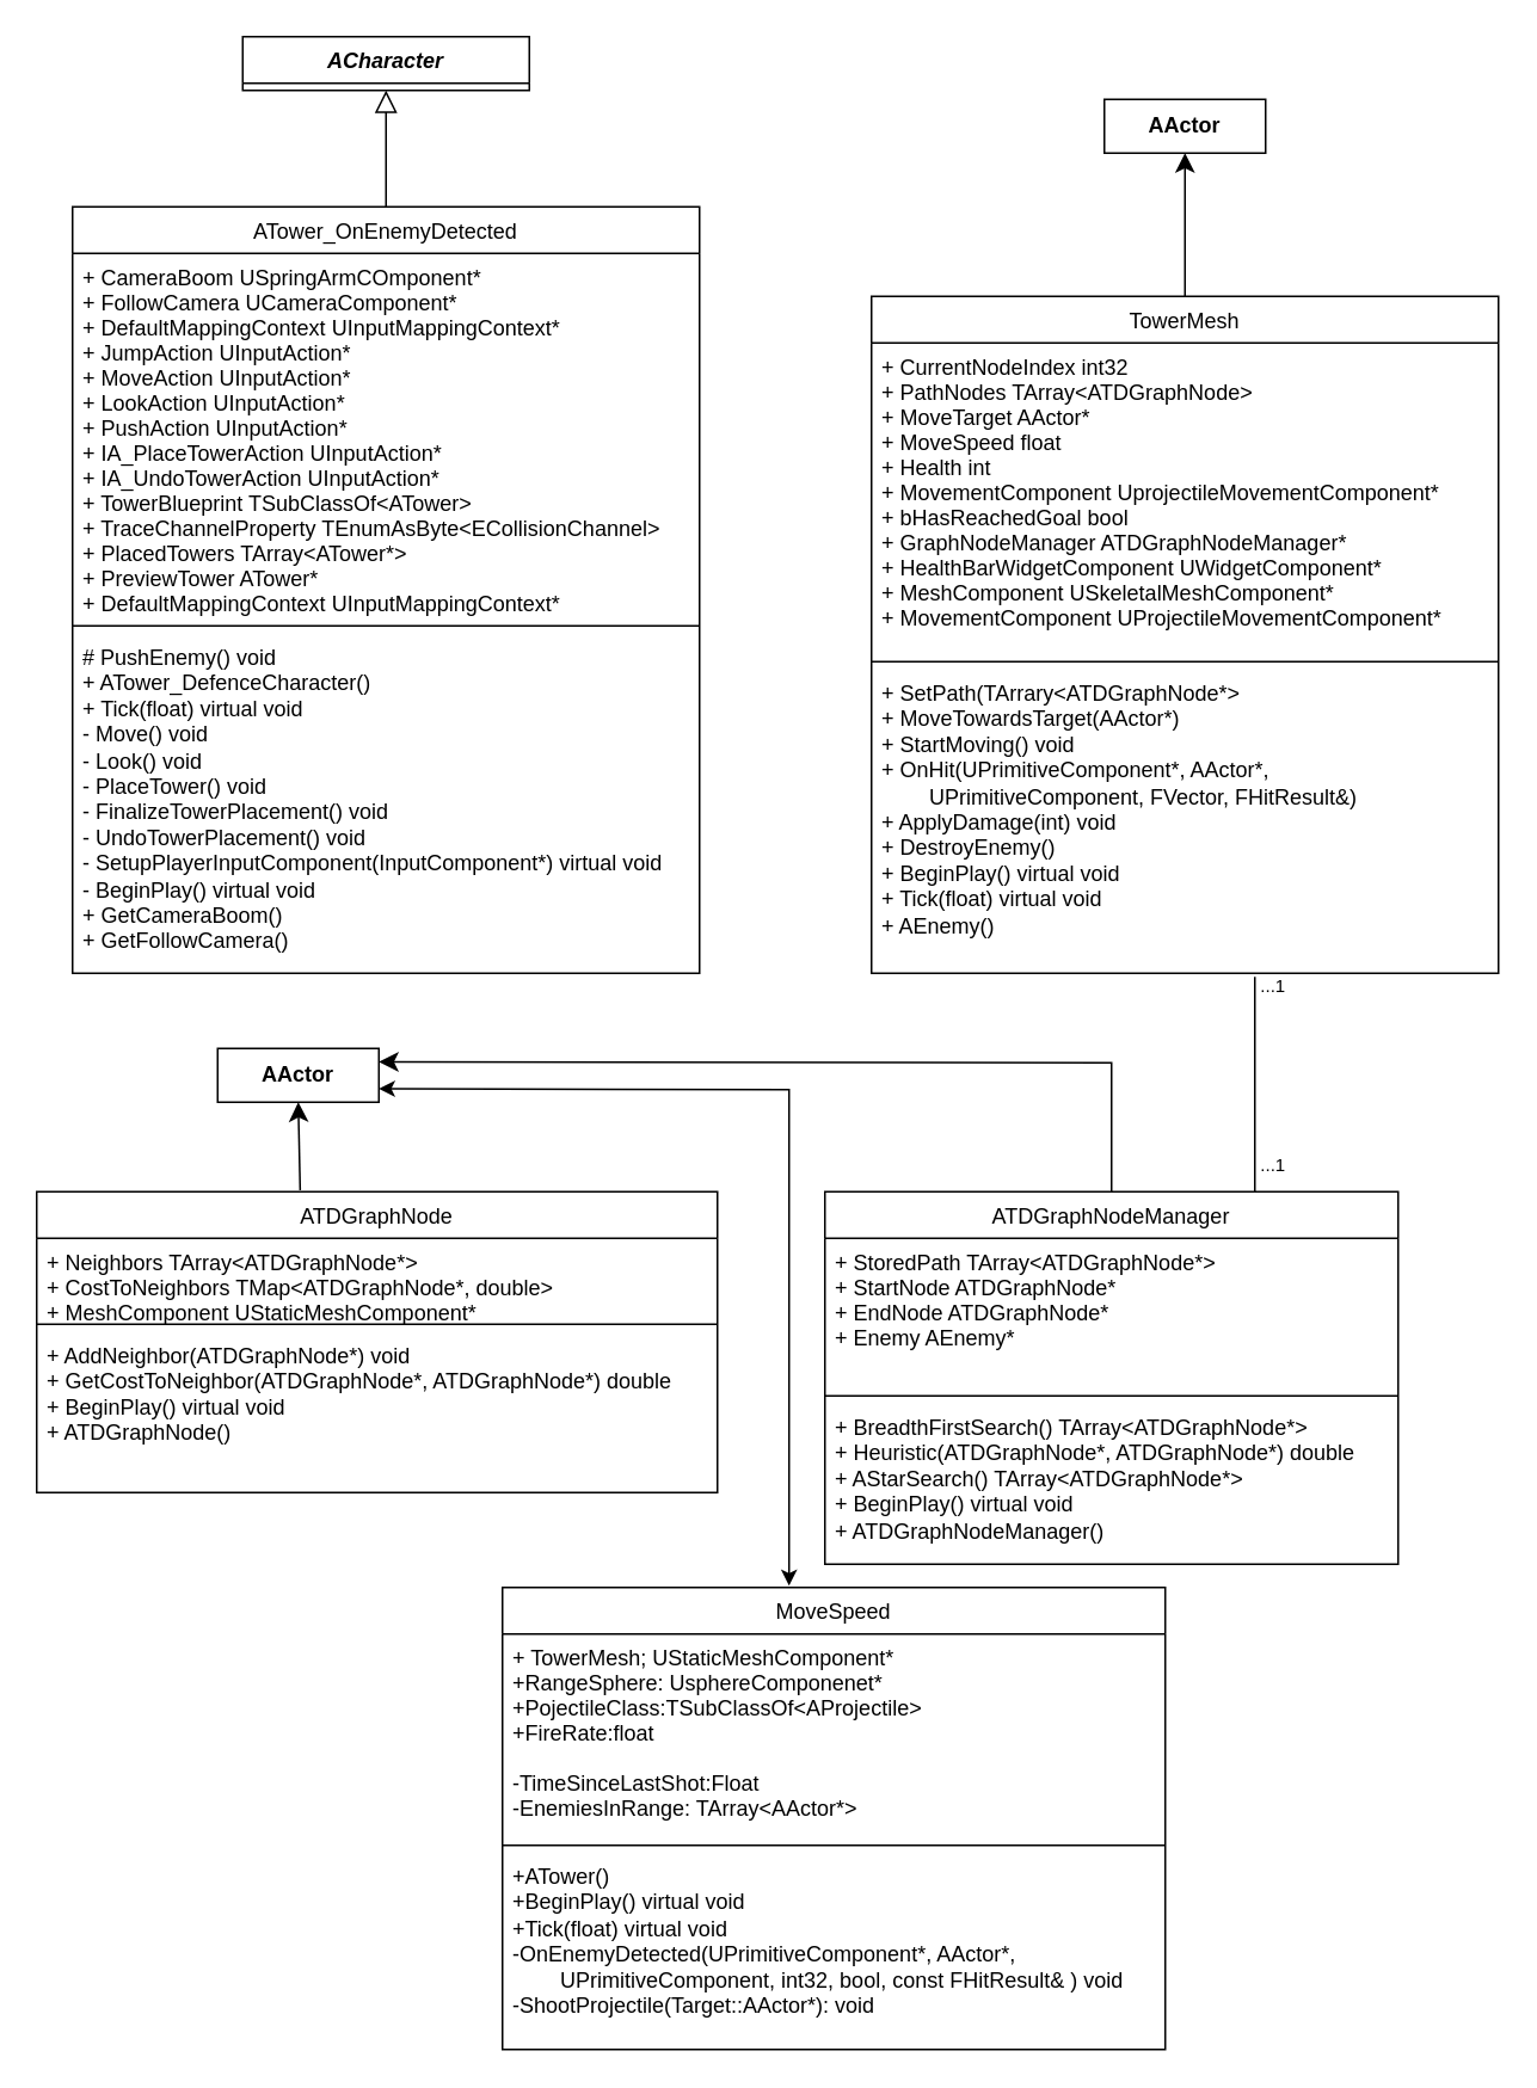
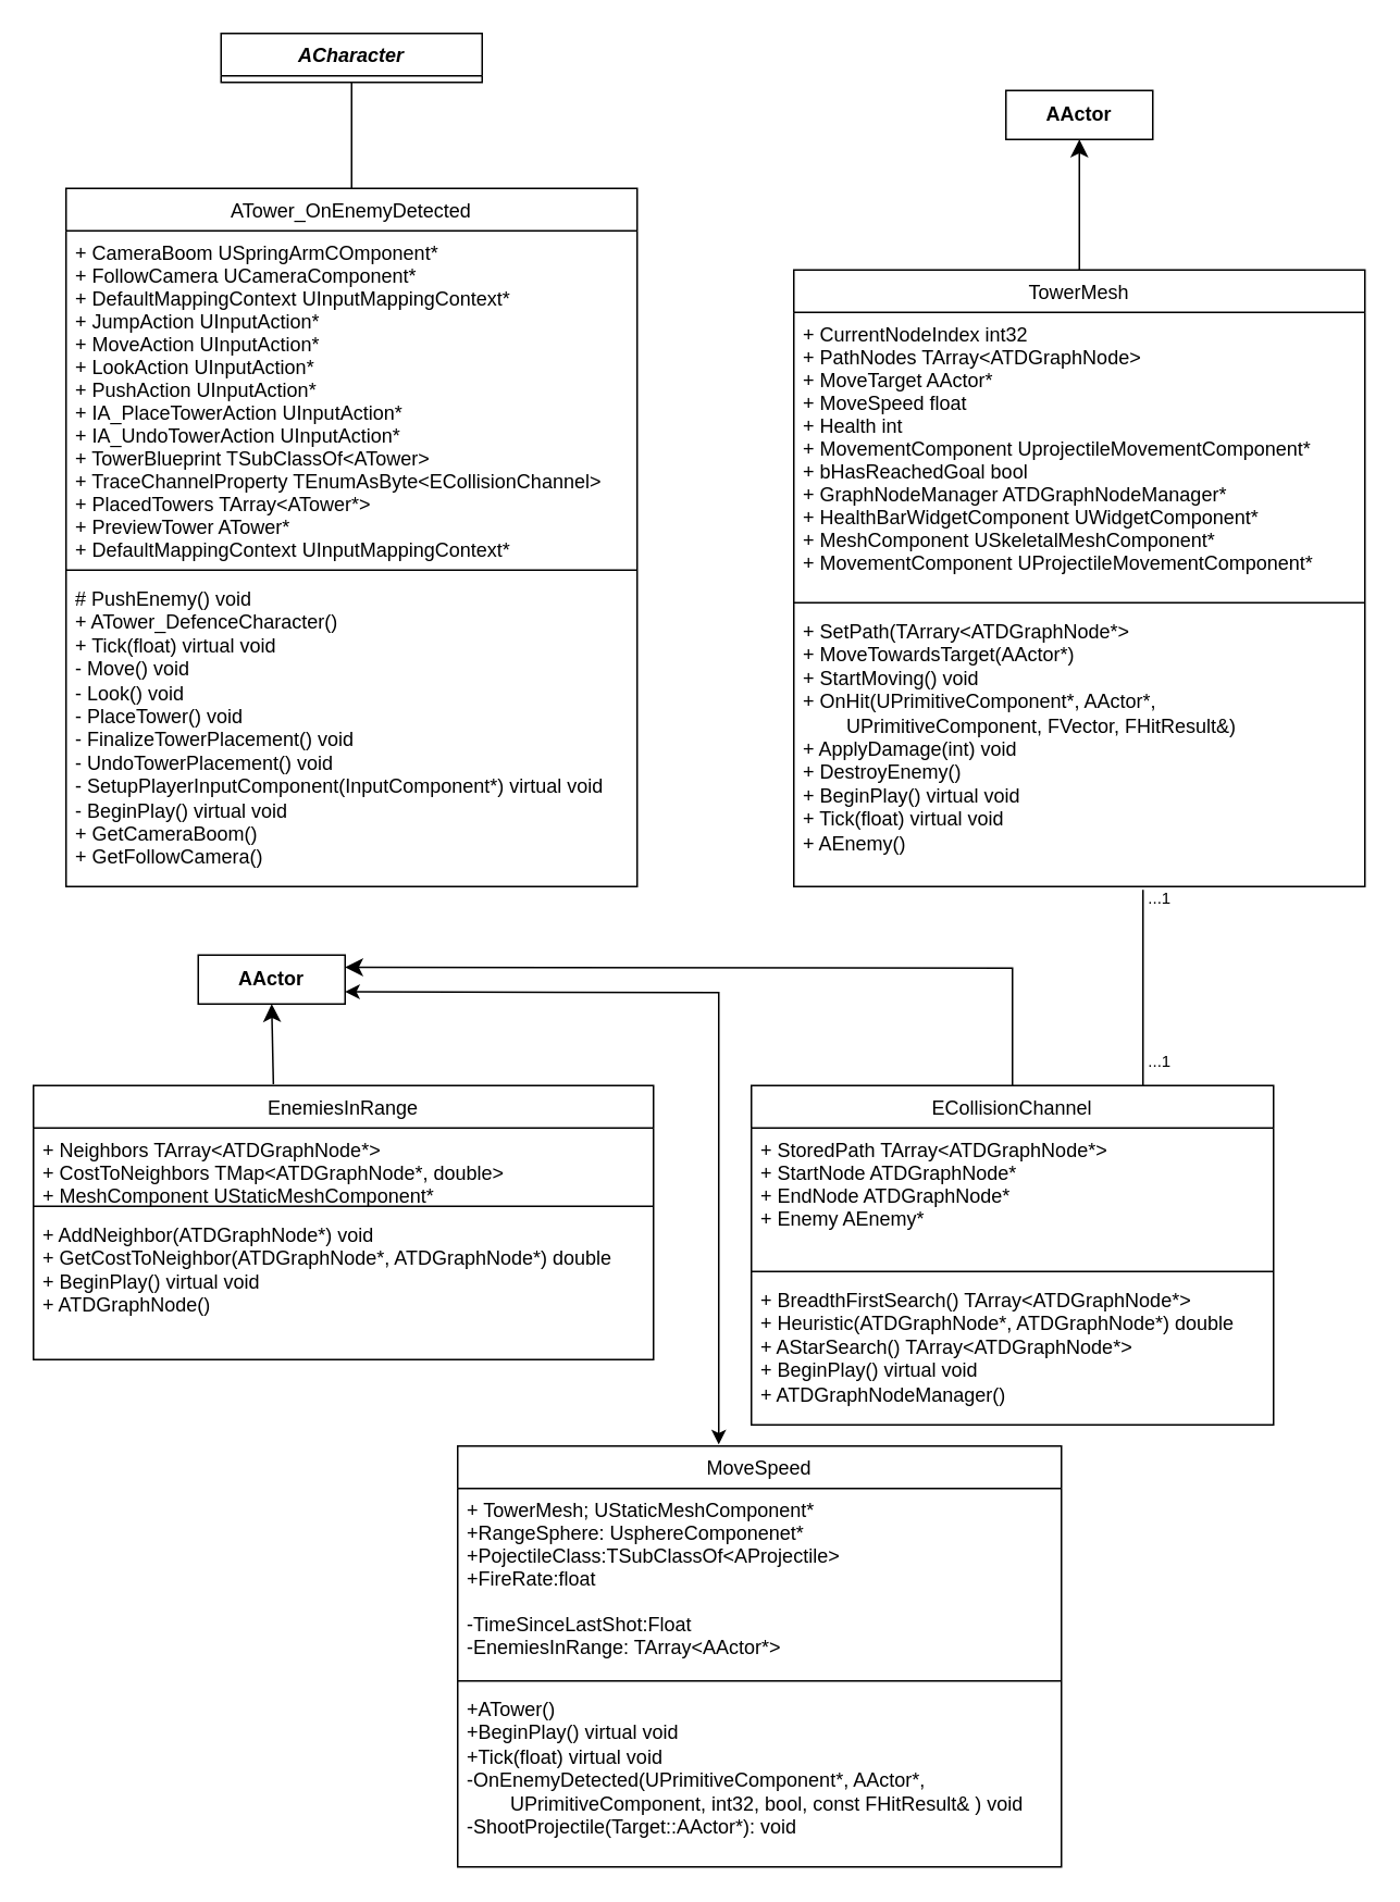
  <mxCell id="0" />
  <mxCell id="1" parent="0" />
  <mxCell id="2" value="ACharacter" style="swimlane;fontStyle=3;align=center;verticalAlign=top;childLayout=stackLayout;horizontal=1;startSize=26;horizontalStack=0;resizeParent=1;resizeLast=0;collapsible=1;marginBottom=0;rounded=0;shadow=0;strokeWidth=1;" parent="1" vertex="1"><mxGeometry x="135" y="20" width="160" height="30" as="geometry"><mxRectangle x="230" y="140" width="160" height="26" as="alternateBounds" /></mxGeometry></mxCell>
  <mxCell id="3" value="ATower_OnEnemyDetected" style="swimlane;fontStyle=0;align=center;verticalAlign=top;childLayout=stackLayout;horizontal=1;startSize=26;horizontalStack=0;resizeParent=1;resizeLast=0;collapsible=1;marginBottom=0;rounded=0;shadow=0;strokeWidth=1;" parent="1" vertex="1"><mxGeometry x="40" y="115" width="350" height="428" as="geometry"><mxRectangle x="340" y="380" width="170" height="26" as="alternateBounds" /></mxGeometry></mxCell>
  <mxCell id="4" value="+ CameraBoom USpringArmCOmponent*&#10;+ FollowCamera UCameraComponent*&#10;+ DefaultMappingContext UInputMappingContext* &#10;+ JumpAction UInputAction*&#10;+ MoveAction UInputAction*&#10;+ LookAction UInputAction*&#10;+ PushAction UInputAction*&#10;+ IA_PlaceTowerAction UInputAction*&#10;+ IA_UndoTowerAction UInputAction*&#10;+ TowerBlueprint TSubClassOf&lt;ATower&gt;&#10;+ TraceChannelProperty TEnumAsByte&lt;ECollisionChannel&gt;&#10;+ PlacedTowers TArray&lt;ATower*&gt;&#10;+ PreviewTower ATower*&#10;+ DefaultMappingContext UInputMappingContext*" style="text;align=left;verticalAlign=top;spacingLeft=4;spacingRight=4;overflow=hidden;rotatable=0;points=[[0,0.5],[1,0.5]];portConstraint=eastwest;" parent="3" vertex="1"><mxGeometry y="26" width="350" height="204" as="geometry" /></mxCell>
  <mxCell id="5" value="" style="line;html=1;strokeWidth=1;align=left;verticalAlign=middle;spacingTop=-1;spacingLeft=3;spacingRight=3;rotatable=0;labelPosition=right;points=[];portConstraint=eastwest;" parent="3" vertex="1"><mxGeometry y="230" width="350" height="8" as="geometry" /></mxCell>
  <mxCell id="6" value="# PushEnemy() void&lt;div&gt;+ ATower_DefenceCharacter()&lt;/div&gt;&lt;div&gt;+ Tick(float) virtual void&lt;/div&gt;&lt;div&gt;- Move() void&lt;/div&gt;&lt;div&gt;- Look() void&lt;/div&gt;&lt;div&gt;- PlaceTower() void&lt;/div&gt;&lt;div&gt;- FinalizeTowerPlacement() void&lt;/div&gt;&lt;div&gt;- UndoTowerPlacement() void&lt;/div&gt;&lt;div&gt;- SetupPlayerInputComponent(InputComponent*) virtual void&lt;/div&gt;&lt;div&gt;- BeginPlay() virtual void&lt;/div&gt;&lt;div&gt;+ GetCameraBoom()&lt;/div&gt;&lt;div&gt;+ GetFollowCamera()&lt;/div&gt;" style="text;html=1;align=left;verticalAlign=top;resizable=0;points=[];autosize=1;strokeColor=none;fillColor=none;fontSize=12;spacingLeft=4;spacingRight=4;" parent="3" vertex="1"><mxGeometry y="238" width="350" height="190" as="geometry" /></mxCell>
- <mxCell id="7" value="" style="endArrow=block;endSize=10;endFill=0;shadow=0;strokeWidth=1;rounded=0;curved=0;edgeStyle=elbowEdgeStyle;elbow=vertical;" parent="1" source="3" target="2" edge="1"><mxGeometry width="160" relative="1" as="geometry"><mxPoint x="125" y="278" as="sourcePoint" /><mxPoint x="225" y="176" as="targetPoint" /></mxGeometry></mxCell>
+ <mxCell id="7" value="" style="endArrow=none;endSize=10;endFill=0;shadow=0;strokeWidth=1;rounded=0;curved=0;edgeStyle=elbowEdgeStyle;elbow=vertical;" parent="1" source="3" target="2" edge="1"><mxGeometry width="160" relative="1" as="geometry"><mxPoint x="125" y="278" as="sourcePoint" /><mxPoint x="225" y="176" as="targetPoint" /></mxGeometry></mxCell>
  <mxCell id="8" style="edgeStyle=none;curved=1;rounded=0;orthogonalLoop=1;jettySize=auto;html=1;exitX=0.5;exitY=0;exitDx=0;exitDy=0;entryX=0.5;entryY=1;entryDx=0;entryDy=0;fontSize=12;startSize=8;endSize=8;" parent="1" source="9" target="13" edge="1"><mxGeometry relative="1" as="geometry" /></mxCell>
  <mxCell id="9" value="TowerMesh" style="swimlane;fontStyle=0;align=center;verticalAlign=top;childLayout=stackLayout;horizontal=1;startSize=26;horizontalStack=0;resizeParent=1;resizeLast=0;collapsible=1;marginBottom=0;rounded=0;shadow=0;strokeWidth=1;" parent="1" vertex="1"><mxGeometry x="486" y="165" width="350" height="378" as="geometry"><mxRectangle x="340" y="380" width="170" height="26" as="alternateBounds" /></mxGeometry></mxCell>
  <mxCell id="10" value="+ CurrentNodeIndex int32&#10;+ PathNodes TArray&lt;ATDGraphNode&gt;&#10;+ MoveTarget AActor*&#10;+ MoveSpeed float&#10;+ Health int&#10;+ MovementComponent UprojectileMovementComponent*&#10;+ bHasReachedGoal bool&#10;+ GraphNodeManager ATDGraphNodeManager* &#10;+ HealthBarWidgetComponent UWidgetComponent*&#10;+ MeshComponent USkeletalMeshComponent*&#10;+ MovementComponent UProjectileMovementComponent*" style="text;align=left;verticalAlign=top;spacingLeft=4;spacingRight=4;overflow=hidden;rotatable=0;points=[[0,0.5],[1,0.5]];portConstraint=eastwest;" parent="9" vertex="1"><mxGeometry y="26" width="350" height="174" as="geometry" /></mxCell>
  <mxCell id="11" value="" style="line;html=1;strokeWidth=1;align=left;verticalAlign=middle;spacingTop=-1;spacingLeft=3;spacingRight=3;rotatable=0;labelPosition=right;points=[];portConstraint=eastwest;" parent="9" vertex="1"><mxGeometry y="200" width="350" height="8" as="geometry" /></mxCell>
  <mxCell id="12" value="&lt;div&gt;+ SetPath(TArrary&amp;lt;ATDGraphNode*&amp;gt;&lt;/div&gt;&lt;div&gt;+ MoveTowardsTarget(AActor*)&lt;/div&gt;&lt;div&gt;+ StartMoving() void&lt;/div&gt;&lt;div&gt;+ OnHit(UPrimitiveComponent*, AActor*,&amp;nbsp;&lt;/div&gt;&lt;div&gt;&lt;span style=&quot;white-space: pre;&quot;&gt;&#09;&lt;/span&gt;UPrimitiveComponent, FVector, FHitResult&amp;amp;)&lt;/div&gt;&lt;div&gt;+ ApplyDamage(int) void&lt;/div&gt;&lt;div&gt;+ DestroyEnemy()&lt;/div&gt;&lt;div&gt;+ BeginPlay() virtual void&lt;/div&gt;&lt;div&gt;+ Tick(float) virtual void&lt;/div&gt;&lt;div&gt;+ AEnemy()&lt;/div&gt;" style="text;html=1;align=left;verticalAlign=top;resizable=0;points=[];autosize=1;strokeColor=none;fillColor=none;fontSize=12;spacingLeft=4;spacingRight=4;" parent="9" vertex="1"><mxGeometry y="208" width="350" height="160" as="geometry" /></mxCell>
  <mxCell id="13" value="&lt;b&gt;AActor&lt;/b&gt;" style="rounded=0;whiteSpace=wrap;html=1;" parent="1" vertex="1"><mxGeometry x="616" y="55" width="90" height="30" as="geometry" /></mxCell>
  <mxCell id="14" style="edgeStyle=none;curved=1;rounded=0;orthogonalLoop=1;jettySize=auto;html=1;exitX=0.387;exitY=-0.005;exitDx=0;exitDy=0;fontSize=12;startSize=8;endSize=8;exitPerimeter=0;" parent="1" source="15" edge="1"><mxGeometry relative="1" as="geometry"><mxPoint x="166" y="615" as="targetPoint" /></mxGeometry></mxCell>
- <mxCell id="15" value="ATDGraphNode" style="swimlane;fontStyle=0;align=center;verticalAlign=top;childLayout=stackLayout;horizontal=1;startSize=26;horizontalStack=0;resizeParent=1;resizeLast=0;collapsible=1;marginBottom=0;rounded=0;shadow=0;strokeWidth=1;" parent="1" vertex="1"><mxGeometry y="665" width="380" height="168" as="geometry" x="20"><mxRectangle x="340" y="380" width="170" height="26" as="alternateBounds" /></mxGeometry></mxCell>
+ <mxCell id="15" value="EnemiesInRange" style="swimlane;fontStyle=0;align=center;verticalAlign=top;childLayout=stackLayout;horizontal=1;startSize=26;horizontalStack=0;resizeParent=1;resizeLast=0;collapsible=1;marginBottom=0;rounded=0;shadow=0;strokeWidth=1;" parent="1" vertex="1"><mxGeometry y="665" width="380" height="168" as="geometry" x="20"><mxRectangle x="340" y="380" width="170" height="26" as="alternateBounds" /></mxGeometry></mxCell>
  <mxCell id="16" value="+ Neighbors TArray&lt;ATDGraphNode*&gt;&#10;+ CostToNeighbors TMap&lt;ATDGraphNode*, double&gt;&#10;+ MeshComponent UStaticMeshComponent*&#10;&#10;" style="text;align=left;verticalAlign=top;spacingLeft=4;spacingRight=4;overflow=hidden;rotatable=0;points=[[0,0.5],[1,0.5]];portConstraint=eastwest;" parent="15" vertex="1"><mxGeometry y="26" width="380" height="44" as="geometry" /></mxCell>
  <mxCell id="17" value="" style="line;html=1;strokeWidth=1;align=left;verticalAlign=middle;spacingTop=-1;spacingLeft=3;spacingRight=3;rotatable=0;labelPosition=right;points=[];portConstraint=eastwest;" parent="15" vertex="1"><mxGeometry y="70" width="380" height="8" as="geometry" /></mxCell>
  <mxCell id="18" value="+ AddNeighbor(ATDGraphNode*) void&lt;div&gt;+ GetCostToNeighbor(ATDGraphNode*, ATDGraphNode*) double&lt;br&gt;&lt;div&gt;+ BeginPlay() virtual void&lt;/div&gt;&lt;div&gt;+ ATDGraphNode()&amp;nbsp;&lt;/div&gt;&lt;div&gt;&lt;br&gt;&lt;/div&gt;&lt;/div&gt;" style="text;html=1;align=left;verticalAlign=top;resizable=0;points=[];autosize=1;strokeColor=none;fillColor=none;fontSize=12;spacingLeft=4;spacingRight=4;" parent="15" vertex="1"><mxGeometry y="78" width="380" height="90" as="geometry" /></mxCell>
  <mxCell id="19" value="&lt;b&gt;AActor&lt;/b&gt;" style="rounded=0;whiteSpace=wrap;html=1;" parent="1" vertex="1"><mxGeometry x="121" y="585" width="90" height="30" as="geometry" /></mxCell>
  <mxCell id="20" style="edgeStyle=none;curved=0;rounded=0;orthogonalLoop=1;jettySize=auto;html=1;exitX=0.5;exitY=0;exitDx=0;exitDy=0;entryX=1;entryY=0.5;entryDx=0;entryDy=0;fontSize=12;startSize=8;endSize=8;strokeColor=none;" parent="1" source="22" target="19" edge="1"><mxGeometry relative="1" as="geometry"><Array as="points"><mxPoint x="540" y="795" /><mxPoint x="497" y="600" /></Array></mxGeometry></mxCell>
  <mxCell id="21" style="edgeStyle=none;curved=0;rounded=0;orthogonalLoop=1;jettySize=auto;html=1;exitX=0.5;exitY=0;exitDx=0;exitDy=0;fontSize=12;startSize=8;endSize=8;entryX=1;entryY=0.25;entryDx=0;entryDy=0;" parent="1" source="22" target="19" edge="1"><mxGeometry relative="1" as="geometry"><Array as="points"><mxPoint x="620" y="593" /></Array><mxPoint x="220" y="595" as="targetPoint" /></mxGeometry></mxCell>
- <mxCell id="22" value="ATDGraphNodeManager" style="swimlane;fontStyle=0;align=center;verticalAlign=top;childLayout=stackLayout;horizontal=1;startSize=26;horizontalStack=0;resizeParent=1;resizeLast=0;collapsible=1;marginBottom=0;rounded=0;shadow=0;strokeWidth=1;" parent="1" vertex="1"><mxGeometry x="460" y="665" width="320" height="208" as="geometry"><mxRectangle x="340" y="380" width="170" height="26" as="alternateBounds" /></mxGeometry></mxCell>
+ <mxCell id="22" value="ECollisionChannel" style="swimlane;fontStyle=0;align=center;verticalAlign=top;childLayout=stackLayout;horizontal=1;startSize=26;horizontalStack=0;resizeParent=1;resizeLast=0;collapsible=1;marginBottom=0;rounded=0;shadow=0;strokeWidth=1;" parent="1" vertex="1"><mxGeometry x="460" y="665" width="320" height="208" as="geometry"><mxRectangle x="340" y="380" width="170" height="26" as="alternateBounds" /></mxGeometry></mxCell>
  <mxCell id="23" value="+ StoredPath TArray&lt;ATDGraphNode*&gt;&#10;+ StartNode ATDGraphNode*&#10;+ EndNode ATDGraphNode*&#10;+ Enemy AEnemy*" style="text;align=left;verticalAlign=top;spacingLeft=4;spacingRight=4;overflow=hidden;rotatable=0;points=[[0,0.5],[1,0.5]];portConstraint=eastwest;" parent="22" vertex="1"><mxGeometry y="26" width="320" height="84" as="geometry" /></mxCell>
  <mxCell id="24" value="" style="line;html=1;strokeWidth=1;align=left;verticalAlign=middle;spacingTop=-1;spacingLeft=3;spacingRight=3;rotatable=0;labelPosition=right;points=[];portConstraint=eastwest;" parent="22" vertex="1"><mxGeometry y="110" width="320" height="8" as="geometry" /></mxCell>
  <mxCell id="25" value="+ BreadthFirstSearch() TArray&amp;lt;ATDGraphNode*&amp;gt;&lt;div&gt;+ Heuristic(ATDGraphNode*, ATDGraphNode*) double&lt;/div&gt;&lt;div&gt;+ AStarSearch() TArray&amp;lt;ATDGraphNode*&amp;gt;&lt;/div&gt;&lt;div&gt;+ BeginPlay() virtual void&lt;/div&gt;&lt;div&gt;+ ATDGraphNodeManager()&lt;/div&gt;" style="text;html=1;align=left;verticalAlign=top;resizable=0;points=[];autosize=1;strokeColor=none;fillColor=none;fontSize=12;spacingLeft=4;spacingRight=4;" parent="22" vertex="1"><mxGeometry y="118" width="320" height="90" as="geometry" /></mxCell>
  <mxCell id="26" value="" style="endArrow=none;html=1;rounded=0;fontSize=12;startSize=8;endSize=8;curved=1;exitX=0.75;exitY=0;exitDx=0;exitDy=0;" parent="1" edge="1" source="22"><mxGeometry width="50" height="50" relative="1" as="geometry"><mxPoint x="700" y="688" as="sourcePoint" /><mxPoint x="700" y="545" as="targetPoint" /></mxGeometry></mxCell>
  <mxCell id="27" value="...1" style="text;html=1;align=center;verticalAlign=middle;resizable=0;points=[];autosize=1;strokeColor=none;fillColor=none;fontSize=10;" parent="1" vertex="1"><mxGeometry x="690" y="535" width="40" height="30" as="geometry" /></mxCell>
  <mxCell id="28" value="...1" style="text;html=1;align=center;verticalAlign=middle;resizable=0;points=[];autosize=1;strokeColor=none;fillColor=none;fontSize=10;" parent="1" vertex="1"><mxGeometry x="690" y="635" width="40" height="30" as="geometry" /></mxCell>
  <mxCell id="29" value="MoveSpeed" style="swimlane;fontStyle=0;align=center;verticalAlign=top;childLayout=stackLayout;horizontal=1;startSize=26;horizontalStack=0;resizeParent=1;resizeLast=0;collapsible=1;marginBottom=0;rounded=0;shadow=0;strokeWidth=1;" parent="1" vertex="1"><mxGeometry x="280" y="886" width="370" height="258" as="geometry"><mxRectangle x="340" y="380" width="170" height="26" as="alternateBounds" /></mxGeometry></mxCell>
  <mxCell id="30" value="+ TowerMesh; UStaticMeshComponent* &#10;+RangeSphere: UsphereComponenet*&#10;+PojectileClass:TSubClassOf&lt;AProjectile&gt;&#10;+FireRate:float&#10;&#10;-TimeSinceLastShot:Float&#10;-EnemiesInRange: TArray&lt;AActor*&gt;" style="text;align=left;verticalAlign=top;spacingLeft=4;spacingRight=4;overflow=hidden;rotatable=0;points=[[0,0.5],[1,0.5]];portConstraint=eastwest;" parent="29" vertex="1"><mxGeometry y="26" width="370" height="114" as="geometry" /></mxCell>
  <mxCell id="31" value="" style="line;html=1;strokeWidth=1;align=left;verticalAlign=middle;spacingTop=-1;spacingLeft=3;spacingRight=3;rotatable=0;labelPosition=right;points=[];portConstraint=eastwest;" parent="29" vertex="1"><mxGeometry y="140" width="370" height="8" as="geometry" /></mxCell>
  <mxCell id="32" value="+ATower()&lt;br style=&quot;padding: 0px; margin: 0px;&quot;&gt;+BeginPlay() virtual void&lt;br style=&quot;padding: 0px; margin: 0px;&quot;&gt;+Tick(float) virtual void&lt;br style=&quot;padding: 0px; margin: 0px;&quot;&gt;-OnEnemyDetected(UPrimitiveComponent*, AActor*,&amp;nbsp;&lt;div&gt;&amp;nbsp;&lt;span style=&quot;white-space: pre;&quot;&gt;&#09;&lt;/span&gt;UPrimitiveComponent, int32, bool, const FHitResult&amp;amp; )&amp;nbsp;&lt;span style=&quot;background-color: initial;&quot;&gt;void&lt;/span&gt;&lt;/div&gt;&lt;div&gt;-ShootProjectile(Target::AActor*): void&lt;/div&gt;" style="text;html=1;align=left;verticalAlign=top;resizable=0;points=[];autosize=1;strokeColor=none;fillColor=none;fontSize=12;spacingLeft=4;spacingRight=4;" parent="29" vertex="1"><mxGeometry y="148" width="370" height="100" as="geometry" /></mxCell>
  <mxCell id="33" value="" style="endArrow=classic;startArrow=classic;html=1;rounded=0;entryX=1;entryY=0.75;entryDx=0;entryDy=0;" parent="1" target="19" edge="1"><mxGeometry width="50" height="50" relative="1" as="geometry"><mxPoint x="440" y="885" as="sourcePoint" /><mxPoint x="320" y="795" as="targetPoint" /><Array as="points"><mxPoint x="440" y="835" /><mxPoint x="440" y="795" /><mxPoint x="440" y="715" /><mxPoint x="440" y="608" /></Array></mxGeometry></mxCell>
